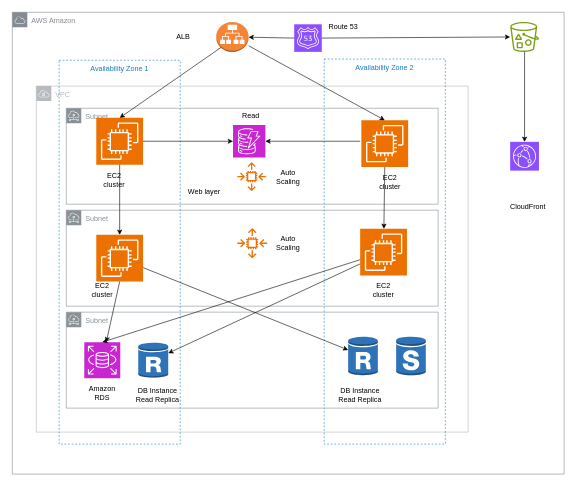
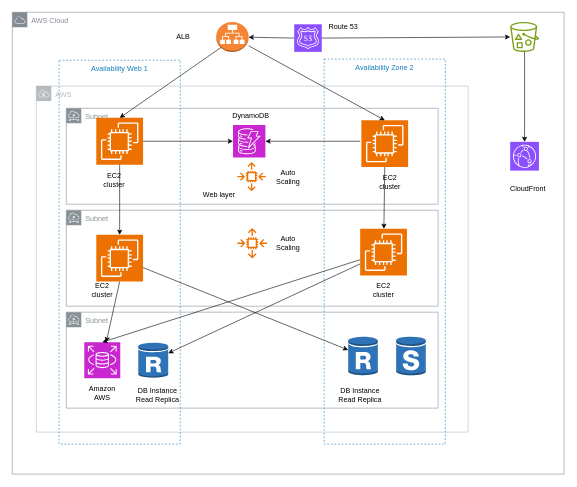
  <mxCell id="0" />
  <mxCell id="1" parent="0" />
- <mxCell id="2" value="VPC" style="sketch=0;outlineConnect=0;gradientColor=none;html=1;whiteSpace=wrap;fontSize=12;fontStyle=0;shape=mxgraph.aws4.group;grIcon=mxgraph.aws4.group_vpc;strokeColor=#B6BABF;fillColor=none;verticalAlign=top;align=left;spacingLeft=30;fontColor=#B6BABF;dashed=0;" vertex="1" parent="1"><mxGeometry x="60" y="143" width="720" height="577" as="geometry" /></mxCell>
- <mxCell id="3" value="AWS Amazon" style="sketch=0;outlineConnect=0;gradientColor=none;html=1;whiteSpace=wrap;fontSize=12;fontStyle=0;shape=mxgraph.aws4.group;grIcon=mxgraph.aws4.group_aws_cloud;strokeColor=#858B94;fillColor=none;verticalAlign=top;align=left;spacingLeft=30;fontColor=#858B94;dashed=0;" vertex="1" parent="1"><mxGeometry x="20" width="920" height="770" as="geometry" y="20" /></mxCell>
+ <mxCell id="2" value="AWS" style="sketch=0;outlineConnect=0;gradientColor=none;html=1;whiteSpace=wrap;fontSize=12;fontStyle=0;shape=mxgraph.aws4.group;grIcon=mxgraph.aws4.group_vpc;strokeColor=#B6BABF;fillColor=none;verticalAlign=top;align=left;spacingLeft=30;fontColor=#B6BABF;dashed=0;" vertex="1" parent="1"><mxGeometry x="60" y="143" width="720" height="577" as="geometry" /></mxCell>
+ <mxCell id="3" value="AWS Cloud" style="sketch=0;outlineConnect=0;gradientColor=none;html=1;whiteSpace=wrap;fontSize=12;fontStyle=0;shape=mxgraph.aws4.group;grIcon=mxgraph.aws4.group_aws_cloud;strokeColor=#858B94;fillColor=none;verticalAlign=top;align=left;spacingLeft=30;fontColor=#858B94;dashed=0;" vertex="1" parent="1"><mxGeometry x="20" width="920" height="770" as="geometry" y="20" /></mxCell>
  <mxCell id="4" value="Availability Zone 2" style="fillColor=none;strokeColor=#147EBA;dashed=1;verticalAlign=top;fontStyle=0;fontColor=#147EBA;whiteSpace=wrap;html=1;" vertex="1" parent="1"><mxGeometry x="540" y="98" width="202" height="642" as="geometry" /></mxCell>
- <mxCell id="5" value="Availability Zone 1" style="fillColor=none;strokeColor=#147EBA;dashed=1;verticalAlign=top;fontStyle=0;fontColor=#147EBA;whiteSpace=wrap;html=1;" vertex="1" parent="1"><mxGeometry x="98" y="100" width="202" height="640" as="geometry" /></mxCell>
+ <mxCell id="5" value="Availability Web 1" style="fillColor=none;strokeColor=#147EBA;dashed=1;verticalAlign=top;fontStyle=0;fontColor=#147EBA;whiteSpace=wrap;html=1;" vertex="1" parent="1"><mxGeometry x="98" y="100" width="202" height="640" as="geometry" /></mxCell>
  <mxCell id="6" value="" style="outlineConnect=0;dashed=0;verticalLabelPosition=bottom;verticalAlign=top;align=center;html=1;shape=mxgraph.aws3.application_load_balancer;fillColor=#F58534;gradientColor=none;" vertex="1" parent="1"><mxGeometry x="360" y="36" width="54" height="50" as="geometry" /></mxCell>
  <mxCell id="7" value="" style="sketch=0;points=[[0,0,0],[0.25,0,0],[0.5,0,0],[0.75,0,0],[1,0,0],[0,1,0],[0.25,1,0],[0.5,1,0],[0.75,1,0],[1,1,0],[0,0.25,0],[0,0.5,0],[0,0.75,0],[1,0.25,0],[1,0.5,0],[1,0.75,0]];outlineConnect=0;fontColor=#232F3E;fillColor=#8C4FFF;strokeColor=#ffffff;dashed=0;verticalLabelPosition=bottom;verticalAlign=top;align=center;html=1;fontSize=12;fontStyle=0;aspect=fixed;shape=mxgraph.aws4.resourceIcon;resIcon=mxgraph.aws4.route_53;" vertex="1" parent="1"><mxGeometry x="490" y="40" width="46" height="46" as="geometry" /></mxCell>
  <mxCell id="8" value="" style="sketch=0;outlineConnect=0;fontColor=#232F3E;gradientColor=none;fillColor=#7AA116;strokeColor=none;dashed=0;verticalLabelPosition=bottom;verticalAlign=top;align=center;html=1;fontSize=12;fontStyle=0;aspect=fixed;pointerEvents=1;shape=mxgraph.aws4.bucket_with_objects;" vertex="1" parent="1"><mxGeometry x="850.08" y="36" width="48.08" height="50" as="geometry" /></mxCell>
  <mxCell id="9" value="" style="sketch=0;points=[[0,0,0],[0.25,0,0],[0.5,0,0],[0.75,0,0],[1,0,0],[0,1,0],[0.25,1,0],[0.5,1,0],[0.75,1,0],[1,1,0],[0,0.25,0],[0,0.5,0],[0,0.75,0],[1,0.25,0],[1,0.5,0],[1,0.75,0]];outlineConnect=0;fontColor=#232F3E;fillColor=#8C4FFF;strokeColor=#ffffff;dashed=0;verticalLabelPosition=bottom;verticalAlign=top;align=center;html=1;fontSize=12;fontStyle=0;aspect=fixed;shape=mxgraph.aws4.resourceIcon;resIcon=mxgraph.aws4.cloudfront;" vertex="1" parent="1"><mxGeometry x="850.08" y="236" width="48" height="48" as="geometry" /></mxCell>
  <mxCell id="10" value="Subnet" style="sketch=0;outlineConnect=0;gradientColor=none;html=1;whiteSpace=wrap;fontSize=12;fontStyle=0;shape=mxgraph.aws4.group;grIcon=mxgraph.aws4.group_subnet;strokeColor=#879196;fillColor=none;verticalAlign=top;align=left;spacingLeft=30;fontColor=#879196;dashed=0;" vertex="1" parent="1"><mxGeometry x="110" y="180" width="620" height="160" as="geometry" /></mxCell>
  <mxCell id="11" value="Subnet" style="sketch=0;outlineConnect=0;gradientColor=none;html=1;whiteSpace=wrap;fontSize=12;fontStyle=0;shape=mxgraph.aws4.group;grIcon=mxgraph.aws4.group_subnet;strokeColor=#879196;fillColor=none;verticalAlign=top;align=left;spacingLeft=30;fontColor=#879196;dashed=0;" vertex="1" parent="1"><mxGeometry x="110" y="350" width="620" height="160" as="geometry" /></mxCell>
  <mxCell id="12" value="Subnet" style="sketch=0;outlineConnect=0;gradientColor=none;html=1;whiteSpace=wrap;fontSize=12;fontStyle=0;shape=mxgraph.aws4.group;grIcon=mxgraph.aws4.group_subnet;strokeColor=#879196;fillColor=none;verticalAlign=top;align=left;spacingLeft=30;fontColor=#879196;dashed=0;" vertex="1" parent="1"><mxGeometry x="110" y="520" width="620" height="160" as="geometry" /></mxCell>
  <mxCell id="13" value="" style="sketch=0;points=[[0,0,0],[0.25,0,0],[0.5,0,0],[0.75,0,0],[1,0,0],[0,1,0],[0.25,1,0],[0.5,1,0],[0.75,1,0],[1,1,0],[0,0.25,0],[0,0.5,0],[0,0.75,0],[1,0.25,0],[1,0.5,0],[1,0.75,0]];outlineConnect=0;fontColor=#232F3E;fillColor=#C925D1;strokeColor=#ffffff;dashed=0;verticalLabelPosition=bottom;verticalAlign=top;align=center;html=1;fontSize=12;fontStyle=0;aspect=fixed;shape=mxgraph.aws4.resourceIcon;resIcon=mxgraph.aws4.dynamodb;" vertex="1" parent="1"><mxGeometry x="388" y="208" width="54" height="54" as="geometry" /></mxCell>
  <mxCell id="14" value="" style="sketch=0;outlineConnect=0;fontColor=#232F3E;gradientColor=none;fillColor=#ED7100;strokeColor=none;dashed=0;verticalLabelPosition=bottom;verticalAlign=top;align=center;html=1;fontSize=12;fontStyle=0;aspect=fixed;pointerEvents=1;shape=mxgraph.aws4.auto_scaling2;" vertex="1" parent="1"><mxGeometry x="395" y="270" width="48" height="48" as="geometry" /></mxCell>
  <mxCell id="15" value="" style="sketch=0;outlineConnect=0;fontColor=#232F3E;gradientColor=none;fillColor=#ED7100;strokeColor=none;dashed=0;verticalLabelPosition=bottom;verticalAlign=top;align=center;html=1;fontSize=12;fontStyle=0;aspect=fixed;pointerEvents=1;shape=mxgraph.aws4.auto_scaling2;" vertex="1" parent="1"><mxGeometry x="395" y="380" width="50" height="50" as="geometry" /></mxCell>
  <mxCell id="16" value="" style="sketch=0;points=[[0,0,0],[0.25,0,0],[0.5,0,0],[0.75,0,0],[1,0,0],[0,1,0],[0.25,1,0],[0.5,1,0],[0.75,1,0],[1,1,0],[0,0.25,0],[0,0.5,0],[0,0.75,0],[1,0.25,0],[1,0.5,0],[1,0.75,0]];outlineConnect=0;fontColor=#232F3E;fillColor=#ED7100;strokeColor=#ffffff;dashed=0;verticalLabelPosition=bottom;verticalAlign=top;align=center;html=1;fontSize=12;fontStyle=0;aspect=fixed;shape=mxgraph.aws4.resourceIcon;resIcon=mxgraph.aws4.ec2;" vertex="1" parent="1"><mxGeometry x="602" y="200" width="78" height="78" as="geometry" /></mxCell>
  <mxCell id="17" value="" style="sketch=0;points=[[0,0,0],[0.25,0,0],[0.5,0,0],[0.75,0,0],[1,0,0],[0,1,0],[0.25,1,0],[0.5,1,0],[0.75,1,0],[1,1,0],[0,0.25,0],[0,0.5,0],[0,0.75,0],[1,0.25,0],[1,0.5,0],[1,0.75,0]];outlineConnect=0;fontColor=#232F3E;fillColor=#ED7100;strokeColor=#ffffff;dashed=0;verticalLabelPosition=bottom;verticalAlign=top;align=center;html=1;fontSize=12;fontStyle=0;aspect=fixed;shape=mxgraph.aws4.resourceIcon;resIcon=mxgraph.aws4.ec2;" vertex="1" parent="1"><mxGeometry x="160" y="196" width="78" height="78" as="geometry" /></mxCell>
  <mxCell id="18" value="" style="sketch=0;points=[[0,0,0],[0.25,0,0],[0.5,0,0],[0.75,0,0],[1,0,0],[0,1,0],[0.25,1,0],[0.5,1,0],[0.75,1,0],[1,1,0],[0,0.25,0],[0,0.5,0],[0,0.75,0],[1,0.25,0],[1,0.5,0],[1,0.75,0]];outlineConnect=0;fontColor=#232F3E;fillColor=#ED7100;strokeColor=#ffffff;dashed=0;verticalLabelPosition=bottom;verticalAlign=top;align=center;html=1;fontSize=12;fontStyle=0;aspect=fixed;shape=mxgraph.aws4.resourceIcon;resIcon=mxgraph.aws4.ec2;" vertex="1" parent="1"><mxGeometry x="160" y="391" width="78" height="78" as="geometry" /></mxCell>
  <mxCell id="19" value="" style="sketch=0;points=[[0,0,0],[0.25,0,0],[0.5,0,0],[0.75,0,0],[1,0,0],[0,1,0],[0.25,1,0],[0.5,1,0],[0.75,1,0],[1,1,0],[0,0.25,0],[0,0.5,0],[0,0.75,0],[1,0.25,0],[1,0.5,0],[1,0.75,0]];outlineConnect=0;fontColor=#232F3E;fillColor=#ED7100;strokeColor=#ffffff;dashed=0;verticalLabelPosition=bottom;verticalAlign=top;align=center;html=1;fontSize=12;fontStyle=0;aspect=fixed;shape=mxgraph.aws4.resourceIcon;resIcon=mxgraph.aws4.ec2;" vertex="1" parent="1"><mxGeometry x="600" y="381" width="78" height="78" as="geometry" /></mxCell>
  <mxCell id="20" value="" style="sketch=0;points=[[0,0,0],[0.25,0,0],[0.5,0,0],[0.75,0,0],[1,0,0],[0,1,0],[0.25,1,0],[0.5,1,0],[0.75,1,0],[1,1,0],[0,0.25,0],[0,0.5,0],[0,0.75,0],[1,0.25,0],[1,0.5,0],[1,0.75,0]];outlineConnect=0;fontColor=#232F3E;fillColor=#C925D1;strokeColor=#ffffff;dashed=0;verticalLabelPosition=bottom;verticalAlign=top;align=center;html=1;fontSize=12;fontStyle=0;aspect=fixed;shape=mxgraph.aws4.resourceIcon;resIcon=mxgraph.aws4.rds;" vertex="1" parent="1"><mxGeometry x="140" y="570" width="60" height="60" as="geometry" /></mxCell>
  <mxCell id="21" value="" style="outlineConnect=0;dashed=0;verticalLabelPosition=bottom;verticalAlign=top;align=center;html=1;shape=mxgraph.aws3.rds_db_instance_standby_multi_az;fillColor=#2E73B8;gradientColor=none;" vertex="1" parent="1"><mxGeometry x="660" y="560" width="49.5" height="66" as="geometry" /></mxCell>
  <mxCell id="22" value="" style="outlineConnect=0;dashed=0;verticalLabelPosition=bottom;verticalAlign=top;align=center;html=1;shape=mxgraph.aws3.rds_db_instance_read_replica;fillColor=#2E73B8;gradientColor=none;" vertex="1" parent="1"><mxGeometry x="580" y="560" width="49.5" height="66" as="geometry" /></mxCell>
  <mxCell id="23" value="" style="outlineConnect=0;dashed=0;verticalLabelPosition=bottom;verticalAlign=top;align=center;html=1;shape=mxgraph.aws3.rds_db_instance_read_replica;fillColor=#2E73B8;gradientColor=none;" vertex="1" parent="1"><mxGeometry x="230" y="570" width="50" height="60" as="geometry" /></mxCell>
  <mxCell id="24" value="" style="endArrow=classic;html=1;rounded=0;exitX=0.145;exitY=0.855;exitDx=0;exitDy=0;exitPerimeter=0;entryX=0.5;entryY=0;entryDx=0;entryDy=0;entryPerimeter=0;" edge="1" parent="1" source="6" target="17"><mxGeometry width="50" height="50" relative="1" as="geometry"><mxPoint x="550" y="520" as="sourcePoint" /><mxPoint x="600" y="470" as="targetPoint" /></mxGeometry></mxCell>
  <mxCell id="25" value="" style="endArrow=classic;html=1;rounded=0;entryX=0.5;entryY=0;entryDx=0;entryDy=0;entryPerimeter=0;" edge="1" parent="1" source="6" target="16"><mxGeometry width="50" height="50" relative="1" as="geometry"><mxPoint x="348" y="113" as="sourcePoint" /><mxPoint x="209" y="216" as="targetPoint" /></mxGeometry></mxCell>
  <mxCell id="26" value="" style="endArrow=classic;html=1;rounded=0;exitX=0.5;exitY=1;exitDx=0;exitDy=0;exitPerimeter=0;" edge="1" parent="1" source="18" target="20"><mxGeometry width="50" height="50" relative="1" as="geometry"><mxPoint x="550" y="520" as="sourcePoint" /><mxPoint x="600" y="470" as="targetPoint" /></mxGeometry></mxCell>
  <mxCell id="27" value="" style="endArrow=classic;html=1;rounded=0;exitX=0;exitY=0.5;exitDx=0;exitDy=0;exitPerimeter=0;" edge="1" parent="1" source="7" target="6"><mxGeometry width="50" height="50" relative="1" as="geometry"><mxPoint x="490" y="70" as="sourcePoint" /><mxPoint x="540" as="targetPoint" y="20" /></mxGeometry></mxCell>
  <mxCell id="28" value="" style="endArrow=classic;html=1;rounded=0;exitX=1;exitY=0.5;exitDx=0;exitDy=0;exitPerimeter=0;" edge="1" parent="1" source="7" target="8"><mxGeometry width="50" height="50" relative="1" as="geometry"><mxPoint x="550" y="420" as="sourcePoint" /><mxPoint x="600" y="370" as="targetPoint" /></mxGeometry></mxCell>
  <mxCell id="29" value="" style="endArrow=classic;html=1;rounded=0;" edge="1" parent="1" source="8" target="9"><mxGeometry width="50" height="50" relative="1" as="geometry"><mxPoint x="550" y="420" as="sourcePoint" /><mxPoint x="600" y="370" as="targetPoint" /></mxGeometry></mxCell>
  <mxCell id="30" value="" style="endArrow=classic;html=1;rounded=0;" edge="1" parent="1" source="17" target="13"><mxGeometry width="50" height="50" relative="1" as="geometry"><mxPoint x="550" y="420" as="sourcePoint" /><mxPoint x="600" y="370" as="targetPoint" /></mxGeometry></mxCell>
  <mxCell id="31" value="" style="endArrow=classic;html=1;rounded=0;entryX=1;entryY=0.5;entryDx=0;entryDy=0;entryPerimeter=0;" edge="1" parent="1" target="13"><mxGeometry width="50" height="50" relative="1" as="geometry"><mxPoint x="600" y="235" as="sourcePoint" /><mxPoint x="398" y="255" as="targetPoint" /></mxGeometry></mxCell>
  <mxCell id="32" value="" style="endArrow=classic;html=1;rounded=0;entryX=0.5;entryY=0;entryDx=0;entryDy=0;entryPerimeter=0;" edge="1" parent="1" source="19" target="20"><mxGeometry width="50" height="50" relative="1" as="geometry"><mxPoint x="209" y="479" as="sourcePoint" /><mxPoint x="180" y="570" as="targetPoint" /></mxGeometry></mxCell>
  <mxCell id="33" value="" style="endArrow=classic;html=1;rounded=0;exitX=0;exitY=0.75;exitDx=0;exitDy=0;exitPerimeter=0;" edge="1" parent="1" source="19" target="23"><mxGeometry width="50" height="50" relative="1" as="geometry"><mxPoint x="600" y="430" as="sourcePoint" /><mxPoint x="180" y="590" as="targetPoint" /></mxGeometry></mxCell>
  <mxCell id="34" value="" style="endArrow=classic;html=1;rounded=0;" edge="1" parent="1" source="18" target="22"><mxGeometry width="50" height="50" relative="1" as="geometry"><mxPoint x="209" y="479" as="sourcePoint" /><mxPoint x="186" y="590" as="targetPoint" /></mxGeometry></mxCell>
- <mxCell id="35" value="CloudFront" style="text;strokeColor=none;align=center;fillColor=none;html=1;verticalAlign=middle;whiteSpace=wrap;rounded=0;" vertex="1" parent="1"><mxGeometry x="850.08" y="330" width="60" height="30" as="geometry" /></mxCell>
+ <mxCell id="35" value="CloudFront" style="text;strokeColor=none;align=center;fillColor=none;html=1;verticalAlign=middle;whiteSpace=wrap;rounded=0;" vertex="1" parent="1"><mxGeometry x="850.08" y="300" width="60" height="30" as="geometry" /></mxCell>
  <mxCell id="36" value="Route 53&lt;span style=&quot;color: rgba(0, 0, 0, 0); font-family: monospace; font-size: 0px; text-align: start; text-wrap-mode: nowrap;&quot;&gt;%3CmxGraphModel%3E%3Croot%3E%3CmxCell%20id%3D%220%22%2F%3E%3CmxCell%20id%3D%221%22%20parent%3D%220%22%2F%3E%3CmxCell%20id%3D%222%22%20value%3D%22CloudFront%22%20style%3D%22text%3BstrokeColor%3Dnone%3Balign%3Dcenter%3BfillColor%3Dnone%3Bhtml%3D1%3BverticalAlign%3Dmiddle%3BwhiteSpace%3Dwrap%3Brounded%3D0%3B%22%20vertex%3D%221%22%20parent%3D%221%22%3E%3CmxGeometry%20x%3D%22870.08%22%20y%3D%22280%22%20width%3D%2260%22%20height%3D%2230%22%20as%3D%22geometry%22%2F%3E%3C%2FmxCell%3E%3C%2Froot%3E%3C%2FmxGraphModel%3E&lt;/span&gt;" style="text;strokeColor=none;align=center;fillColor=none;html=1;verticalAlign=middle;whiteSpace=wrap;rounded=0;" vertex="1" parent="1"><mxGeometry x="542" y="30" width="60" height="30" as="geometry" /></mxCell>
  <mxCell id="37" value="ALB" style="text;strokeColor=none;align=center;fillColor=none;html=1;verticalAlign=middle;whiteSpace=wrap;rounded=0;" vertex="1" parent="1"><mxGeometry x="275" y="46" width="60" height="30" as="geometry" /></mxCell>
- <mxCell id="38" value="Read" style="text;strokeColor=none;align=center;fillColor=none;html=1;verticalAlign=middle;whiteSpace=wrap;rounded=0;" vertex="1" parent="1"><mxGeometry x="388" y="178" width="60" height="30" as="geometry" /></mxCell>
+ <mxCell id="38" value="DynamoDB" style="text;strokeColor=none;align=center;fillColor=none;html=1;verticalAlign=middle;whiteSpace=wrap;rounded=0;" vertex="1" parent="1"><mxGeometry x="388" y="178" width="60" height="30" as="geometry" /></mxCell>
  <mxCell id="39" value="Auto Scaling" style="text;strokeColor=none;align=center;fillColor=none;html=1;verticalAlign=middle;whiteSpace=wrap;rounded=0;" vertex="1" parent="1"><mxGeometry x="450" y="279" width="60" height="30" as="geometry" /></mxCell>
- <mxCell id="40" value="Web layer" style="text;strokeColor=none;align=center;fillColor=none;html=1;verticalAlign=middle;whiteSpace=wrap;rounded=0;" vertex="1" parent="1"><mxGeometry x="310" y="305" width="60" height="30" as="geometry" /></mxCell>
+ <mxCell id="40" value="Web layer" style="text;strokeColor=none;align=center;fillColor=none;html=1;verticalAlign=middle;whiteSpace=wrap;rounded=0;" vertex="1" parent="1"><mxGeometry x="335" y="310" width="60" height="30" as="geometry" /></mxCell>
  <mxCell id="41" value="Auto Scaling" style="text;strokeColor=none;align=center;fillColor=none;html=1;verticalAlign=middle;whiteSpace=wrap;rounded=0;" vertex="1" parent="1"><mxGeometry x="450" y="390" width="60" height="30" as="geometry" /></mxCell>
  <mxCell id="42" value="EC2 cluster" style="text;strokeColor=none;align=center;fillColor=none;html=1;verticalAlign=middle;whiteSpace=wrap;rounded=0;" vertex="1" parent="1"><mxGeometry x="160" y="284" width="60" height="30" as="geometry" /></mxCell>
  <mxCell id="43" value="EC2 cluster" style="text;strokeColor=none;align=center;fillColor=none;html=1;verticalAlign=middle;whiteSpace=wrap;rounded=0;" vertex="1" parent="1"><mxGeometry x="620" y="288" width="60" height="30" as="geometry" /></mxCell>
  <mxCell id="44" value="EC2 cluster" style="text;strokeColor=none;align=center;fillColor=none;html=1;verticalAlign=middle;whiteSpace=wrap;rounded=0;" vertex="1" parent="1"><mxGeometry x="140" y="469" width="60" height="30" as="geometry" /></mxCell>
  <mxCell id="45" value="EC2 cluster" style="text;strokeColor=none;align=center;fillColor=none;html=1;verticalAlign=middle;whiteSpace=wrap;rounded=0;" vertex="1" parent="1"><mxGeometry x="609" y="469" width="60" height="30" as="geometry" /></mxCell>
- <mxCell id="46" value="Amazon RDS" style="text;strokeColor=none;align=center;fillColor=none;html=1;verticalAlign=middle;whiteSpace=wrap;rounded=0;" vertex="1" parent="1"><mxGeometry x="140" y="640" width="60" height="30" as="geometry" /></mxCell>
+ <mxCell id="46" value="Amazon AWS" style="text;strokeColor=none;align=center;fillColor=none;html=1;verticalAlign=middle;whiteSpace=wrap;rounded=0;" vertex="1" parent="1"><mxGeometry x="140" y="640" width="60" height="30" as="geometry" /></mxCell>
  <mxCell id="47" value="DB Instance Read Replica" style="text;strokeColor=none;align=center;fillColor=none;html=1;verticalAlign=middle;whiteSpace=wrap;rounded=0;" vertex="1" parent="1"><mxGeometry x="225" y="643" width="75" height="30" as="geometry" /></mxCell>
  <mxCell id="48" value="DB Instance Read Replica" style="text;strokeColor=none;align=center;fillColor=none;html=1;verticalAlign=middle;whiteSpace=wrap;rounded=0;" vertex="1" parent="1"><mxGeometry x="560" y="643" width="80" height="30" as="geometry" /></mxCell>
  <mxCell id="49" value="" style="endArrow=classic;html=1;rounded=0;exitX=0.5;exitY=1;exitDx=0;exitDy=0;exitPerimeter=0;" edge="1" parent="1" source="17" target="18"><mxGeometry width="50" height="50" relative="1" as="geometry"><mxPoint x="550" y="420" as="sourcePoint" /><mxPoint x="600" y="370" as="targetPoint" /></mxGeometry></mxCell>
  <mxCell id="50" value="" style="endArrow=classic;html=1;rounded=0;exitX=0.5;exitY=1;exitDx=0;exitDy=0;exitPerimeter=0;" edge="1" parent="1" source="16" target="19"><mxGeometry width="50" height="50" relative="1" as="geometry"><mxPoint x="209" y="284" as="sourcePoint" /><mxPoint x="209" y="401" as="targetPoint" /></mxGeometry></mxCell>
